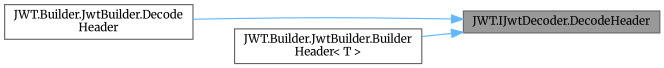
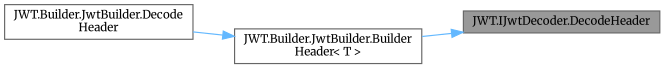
  digraph {
    fontname=Merriweather
    rankdir=RL
    node [color=grey40 fillcolor=white fontname=Merriweather fontsize=10 shape=box style=filled]
    edge [color=steelblue1 dir=back fontname=Merriweather fontsize=10 labelfontname=Helvetica labelfontsize=10 style=solid]
    n1 [color=gray40 fillcolor=grey60 fontcolor=black height=0.2 label="JWT.IJwtDecoder.DecodeHeader" width=0.4]
    n2 [height=0.2 label="JWT.Builder.JwtBuilder.Decode\lHeader" width=0.4]
    n3 [height=0.2 label="JWT.Builder.JwtBuilder.Builder\lHeader\< T \>" width=0.4]
-   n1 -> n2
+   n3 -> n2
    n1 -> n3
  }
